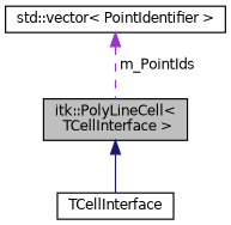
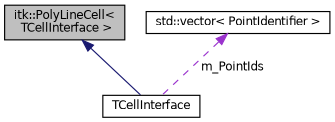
  digraph {
    node [color=black fillcolor=white fontname=Helvetica fontsize=10 shape=record style=filled]
    edge [dir=back fontname=Helvetica fontsize=10 labelfontname=Helvetica labelfontsize=10]
    n1 [fillcolor=grey75 fontcolor=black height=0.2 label="itk::PolyLineCell\<\l TCellInterface \>" width=0.4]
    n2 [height=0.2 label=TCellInterface width=0.4]
    n3 [height=0.2 label="std::vector\< PointIdentifier \>" width=0.4]
    n1 -> n2 [color=midnightblue style=solid]
-   n3 -> n1 [color=darkorchid3 label=" m_PointIds" style=dashed]
+   n3 -> n2 [color=darkorchid3 label=" m_PointIds" style=dashed]
  }
